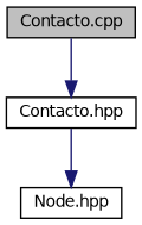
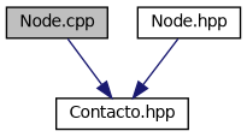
  digraph {
    node [color=black fillcolor=white fontname=Helvetica fontsize=10 shape=record style=filled]
    edge [color=midnightblue fontname=Helvetica fontsize=10 labelfontname=Helvetica labelfontsize=10 style=solid]
-   n1 [fillcolor=grey75 fontcolor=black height=0.2 label="Contacto.cpp" width=0.4]
+   n1 [fillcolor=grey75 fontcolor=black height=0.2 label="Node.cpp" width=0.4]
    n2 [height=0.2 label="Contacto.hpp" width=0.4]
    n3 [height=0.2 label="Node.hpp" width=0.4]
    n1 -> n2
-   n2 -> n3
+   n3 -> n2
  }
